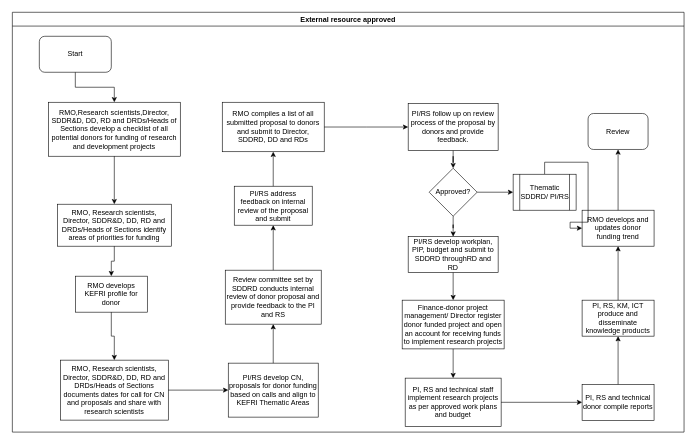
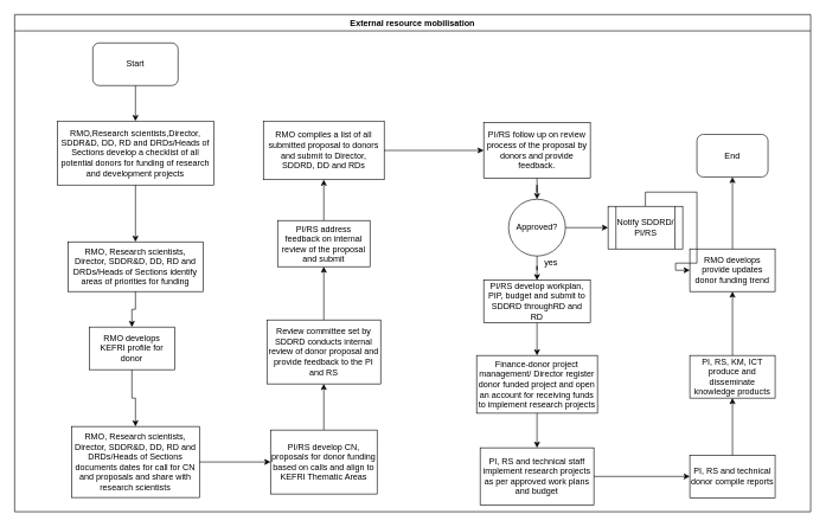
  <mxCell id="0" />
  <mxCell id="1" parent="0" />
- <mxCell id="2" value="External resource approved" style="swimlane;" parent="1" vertex="1"><mxGeometry x="20" y="20" width="1120" height="700" as="geometry" /></mxCell>
- <mxCell id="3" value="Start" style="rounded=1;whiteSpace=wrap;html=1;" parent="2" vertex="1"><mxGeometry x="45" y="40" width="120" height="60" as="geometry" /></mxCell>
+ <mxCell id="2" value="External resource mobilisation" style="swimlane;" parent="1" vertex="1"><mxGeometry x="20" y="20" width="1120" height="700" as="geometry" /></mxCell>
+ <mxCell id="3" value="Start" style="rounded=1;whiteSpace=wrap;html=1;" parent="2" vertex="1"><mxGeometry x="110" y="40" width="120" height="60" as="geometry" /></mxCell>
  <mxCell id="4" value="RMO,Research scientists,Director, SDDR&amp;amp;D, DD, RD and DRDs/Heads of Sections develop a checklist of all potential donors for funding of research and development projects" style="rounded=0;whiteSpace=wrap;html=1;" parent="2" vertex="1"><mxGeometry x="60" y="150" width="220" height="90" as="geometry" /></mxCell>
  <mxCell id="5" value="" style="edgeStyle=orthogonalEdgeStyle;rounded=0;orthogonalLoop=1;jettySize=auto;html=1;" parent="2" source="3" target="4" edge="1"><mxGeometry relative="1" as="geometry"><mxPoint x="170" y="180" as="targetPoint" /></mxGeometry></mxCell>
  <mxCell id="6" value="RMO, Research scientists, Director, SDDR&amp;amp;D, DD, RD and DRDs/Heads of Sections identify areas of priorities for funding" style="rounded=0;whiteSpace=wrap;html=1;" parent="2" vertex="1"><mxGeometry x="75" y="320" width="190" height="70" as="geometry" /></mxCell>
  <mxCell id="7" value="" style="edgeStyle=orthogonalEdgeStyle;rounded=0;orthogonalLoop=1;jettySize=auto;html=1;" parent="2" source="4" target="6" edge="1"><mxGeometry relative="1" as="geometry" /></mxCell>
  <mxCell id="8" value="RMO develops KEFRI profile for donor" style="whiteSpace=wrap;html=1;rounded=0;" parent="2" vertex="1"><mxGeometry x="105" y="440" width="120" height="60" as="geometry" /></mxCell>
  <mxCell id="9" value="" style="edgeStyle=orthogonalEdgeStyle;rounded=0;orthogonalLoop=1;jettySize=auto;html=1;" parent="2" source="6" target="8" edge="1"><mxGeometry relative="1" as="geometry" /></mxCell>
  <mxCell id="10" value="RMO, Research scientists, Director, SDDR&amp;amp;D, DD, RD and DRDs/Heads of Sections documents dates for call for CN and proposals and share with research scientists" style="whiteSpace=wrap;html=1;rounded=0;" parent="2" vertex="1"><mxGeometry x="80" y="580" width="180" height="100" as="geometry" /></mxCell>
  <mxCell id="11" value="" style="edgeStyle=orthogonalEdgeStyle;rounded=0;orthogonalLoop=1;jettySize=auto;html=1;" parent="2" source="8" target="10" edge="1"><mxGeometry relative="1" as="geometry" /></mxCell>
  <mxCell id="12" value="" style="edgeStyle=orthogonalEdgeStyle;rounded=0;orthogonalLoop=1;jettySize=auto;html=1;" parent="2" source="10" target="31" edge="1"><mxGeometry relative="1" as="geometry" /></mxCell>
  <mxCell id="13" value="PI/RS follow up on review process of the proposal by donors and provide feedback." style="whiteSpace=wrap;html=1;rounded=0;" parent="2" vertex="1"><mxGeometry x="660" y="151.88" width="150" height="78.75" as="geometry" /></mxCell>
  <mxCell id="14" value="Finance-donor project management/ Director register donor funded project and open an account for receiving funds to implement research projects" style="whiteSpace=wrap;html=1;rounded=0;" parent="2" vertex="1"><mxGeometry x="650" y="480" width="170" height="81.25" as="geometry" /></mxCell>
  <mxCell id="15" value="PI, RS and technical staff implement research projects as per approved work plans and budget" style="whiteSpace=wrap;html=1;rounded=0;" parent="2" vertex="1"><mxGeometry x="655" y="610" width="160" height="80.63" as="geometry" /></mxCell>
  <mxCell id="16" value="" style="edgeStyle=orthogonalEdgeStyle;rounded=0;orthogonalLoop=1;jettySize=auto;html=1;" parent="2" source="14" target="15" edge="1"><mxGeometry relative="1" as="geometry" /></mxCell>
  <mxCell id="17" value="PI, RS and technical donor compile reports" style="whiteSpace=wrap;html=1;rounded=0;" parent="2" vertex="1"><mxGeometry x="950" y="620.315" width="120" height="60" as="geometry" /></mxCell>
  <mxCell id="18" value="" style="edgeStyle=orthogonalEdgeStyle;rounded=0;orthogonalLoop=1;jettySize=auto;html=1;" parent="2" source="15" target="17" edge="1"><mxGeometry relative="1" as="geometry" /></mxCell>
  <mxCell id="19" value="PI, RS, KM, ICT produce and disseminate knowledge products" style="whiteSpace=wrap;html=1;rounded=0;" parent="2" vertex="1"><mxGeometry x="950" y="480.005" width="120" height="60" as="geometry" /></mxCell>
  <mxCell id="20" value="" style="edgeStyle=orthogonalEdgeStyle;rounded=0;orthogonalLoop=1;jettySize=auto;html=1;" parent="2" source="17" target="19" edge="1"><mxGeometry relative="1" as="geometry" /></mxCell>
- <mxCell id="21" value="RMO develops and updates donor funding trend" style="whiteSpace=wrap;html=1;rounded=0;" parent="2" vertex="1"><mxGeometry x="950" y="330.005" width="120" height="60" as="geometry" /></mxCell>
+ <mxCell id="21" value="RMO develops provide updates donor funding trend" style="whiteSpace=wrap;html=1;rounded=0;" parent="2" vertex="1"><mxGeometry x="950" y="330.005" width="120" height="60" as="geometry" /></mxCell>
  <mxCell id="22" value="" style="edgeStyle=orthogonalEdgeStyle;rounded=0;orthogonalLoop=1;jettySize=auto;html=1;" parent="2" source="19" target="21" edge="1"><mxGeometry relative="1" as="geometry" /></mxCell>
- <mxCell id="23" value="Review" style="rounded=1;whiteSpace=wrap;html=1;" parent="2" vertex="1"><mxGeometry x="960" y="168.75" width="100" height="60" as="geometry" /></mxCell>
+ <mxCell id="23" value="End" style="rounded=1;whiteSpace=wrap;html=1;" parent="2" vertex="1"><mxGeometry x="960" y="168.75" width="100" height="60" as="geometry" /></mxCell>
  <mxCell id="24" value="" style="edgeStyle=orthogonalEdgeStyle;rounded=0;orthogonalLoop=1;jettySize=auto;html=1;" parent="2" source="21" target="23" edge="1"><mxGeometry relative="1" as="geometry"><mxPoint x="990" y="380.005" as="targetPoint" /></mxGeometry></mxCell>
- <mxCell id="25" value="Approved?" style="rhombus;whiteSpace=wrap;html=1;rounded=0;" vertex="1" parent="2"><mxGeometry x="695" y="260.005" width="80" height="80" as="geometry" /></mxCell>
+ <mxCell id="25" value="Approved?" style="ellipse;whiteSpace=wrap;html=1;" vertex="1" parent="2"><mxGeometry x="695" y="260.005" width="80" height="80" as="geometry" /></mxCell>
  <mxCell id="26" value="" style="edgeStyle=orthogonalEdgeStyle;rounded=0;orthogonalLoop=1;jettySize=auto;html=1;" edge="1" parent="2" source="13" target="25"><mxGeometry relative="1" as="geometry" /></mxCell>
  <mxCell id="27" value="PI/RS develop workplan, PIP, budget and submit to SDDRD throughRD and RD" style="whiteSpace=wrap;html=1;rounded=0;" vertex="1" parent="2"><mxGeometry x="660" y="374.01" width="150" height="60" as="geometry" /></mxCell>
  <mxCell id="28" value="" style="edgeStyle=orthogonalEdgeStyle;rounded=0;orthogonalLoop=1;jettySize=auto;html=1;" edge="1" parent="2" source="25" target="27"><mxGeometry relative="1" as="geometry" /></mxCell>
  <mxCell id="29" value="" style="edgeStyle=orthogonalEdgeStyle;rounded=0;orthogonalLoop=1;jettySize=auto;html=1;entryX=0.5;entryY=0;entryDx=0;entryDy=0;" edge="1" parent="2" source="27" target="14"><mxGeometry relative="1" as="geometry"><mxPoint x="735" y="514.01" as="targetPoint" /></mxGeometry></mxCell>
+ <mxCell id="30" value="yes" style="text;html=1;strokeColor=none;fillColor=none;align=center;verticalAlign=middle;whiteSpace=wrap;rounded=0;" vertex="1" parent="2"><mxGeometry x="735" y="340.01" width="40" height="20" as="geometry" /></mxCell>
  <mxCell id="31" value="PI/RS develop CN, proposals for donor funding based on calls and align to KEFRI Thematic Areas" style="whiteSpace=wrap;html=1;rounded=0;" parent="2" vertex="1"><mxGeometry x="360" y="585" width="150" height="90" as="geometry" /></mxCell>
  <mxCell id="32" value="Review committee set by SDDRD conducts internal review of donor proposal and provide feedback to the PI and RS" style="whiteSpace=wrap;html=1;rounded=0;" parent="2" vertex="1"><mxGeometry x="355" y="430" width="160" height="90" as="geometry" /></mxCell>
  <mxCell id="33" value="" style="edgeStyle=orthogonalEdgeStyle;rounded=0;orthogonalLoop=1;jettySize=auto;html=1;" parent="2" source="31" target="32" edge="1"><mxGeometry relative="1" as="geometry" /></mxCell>
  <mxCell id="34" value="PI/RS address feedback on internal review of the proposal and submit" style="whiteSpace=wrap;html=1;rounded=0;" parent="2" vertex="1"><mxGeometry x="370" y="290" width="130" height="65" as="geometry" /></mxCell>
  <mxCell id="35" value="" style="edgeStyle=orthogonalEdgeStyle;rounded=0;orthogonalLoop=1;jettySize=auto;html=1;" parent="2" source="32" target="34" edge="1"><mxGeometry relative="1" as="geometry" /></mxCell>
  <mxCell id="36" value="RMO compiles a list of all submitted proposal to donors and submit to Director, SDDRD, DD and RDs" style="whiteSpace=wrap;html=1;rounded=0;" parent="2" vertex="1"><mxGeometry x="350" y="150" width="170" height="82.5" as="geometry" /></mxCell>
  <mxCell id="37" value="" style="edgeStyle=orthogonalEdgeStyle;rounded=0;orthogonalLoop=1;jettySize=auto;html=1;" parent="2" source="36" target="13" edge="1"><mxGeometry relative="1" as="geometry" /></mxCell>
  <mxCell id="38" value="" style="edgeStyle=orthogonalEdgeStyle;rounded=0;orthogonalLoop=1;jettySize=auto;html=1;" parent="2" source="34" target="36" edge="1"><mxGeometry relative="1" as="geometry" /></mxCell>
  <mxCell id="39" value="" style="edgeStyle=orthogonalEdgeStyle;rounded=0;orthogonalLoop=1;jettySize=auto;html=1;exitX=0.5;exitY=0;exitDx=0;exitDy=0;" edge="1" parent="1" source="40" target="21"><mxGeometry relative="1" as="geometry"><mxPoint x="915" y="210.005" as="targetPoint" /></mxGeometry></mxCell>
- <mxCell id="40" value="Thematic SDDRD/ PI/RS" style="shape=process;whiteSpace=wrap;html=1;backgroundOutline=1;rounded=0;" vertex="1" parent="1"><mxGeometry x="855" y="290.01" width="105" height="60" as="geometry" /></mxCell>
+ <mxCell id="40" value="Notify SDDRD/ PI/RS" style="shape=process;whiteSpace=wrap;html=1;backgroundOutline=1;rounded=0;" vertex="1" parent="1"><mxGeometry x="855" y="290.01" width="105" height="60" as="geometry" /></mxCell>
  <mxCell id="41" value="" style="edgeStyle=orthogonalEdgeStyle;rounded=0;orthogonalLoop=1;jettySize=auto;html=1;" edge="1" parent="1" source="25" target="40"><mxGeometry relative="1" as="geometry" /></mxCell>
